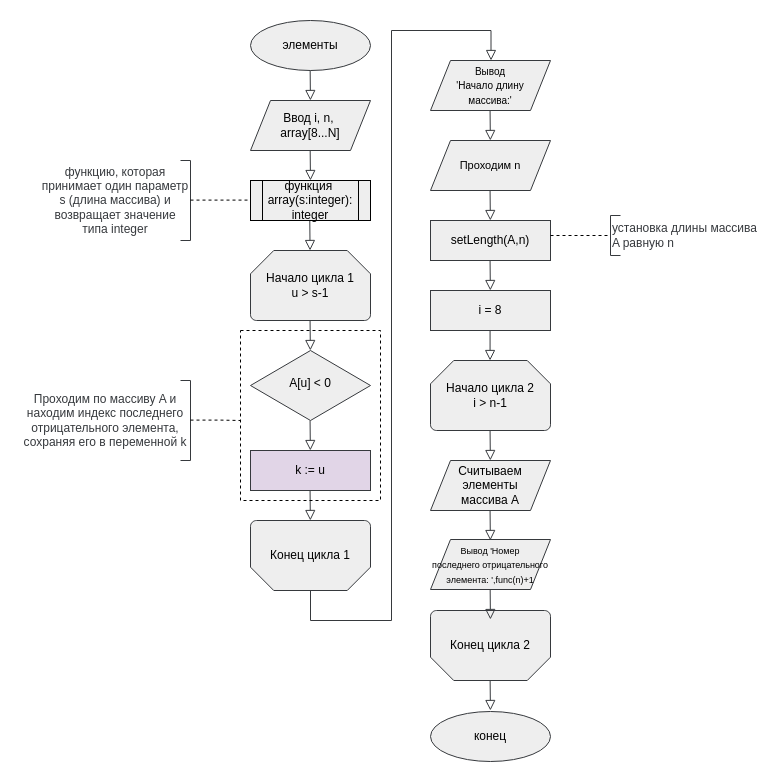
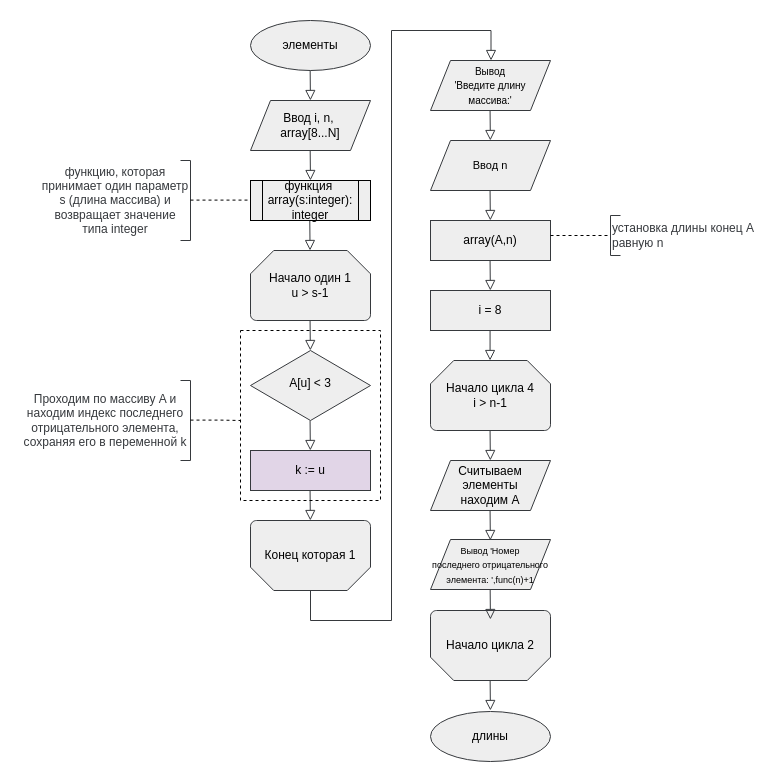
  <mxCell id="0" />
  <mxCell id="1" parent="0" />
  <mxCell id="2" value="элементы" style="ellipse;whiteSpace=wrap;html=1;strokeColor=#36393d;fillColor=#eeeeee;fontColor=#000000;" parent="1" vertex="1"><mxGeometry x="250" y="20" width="120" height="50" as="geometry" /></mxCell>
- <mxCell id="3" value="Начало цикла 1&lt;br&gt;u &amp;gt; s-1" style="strokeWidth=1;html=1;shape=mxgraph.flowchart.loop_limit;whiteSpace=wrap;strokeColor=#36393d;fillColor=#eeeeee;fontColor=#000000;" parent="1" vertex="1"><mxGeometry x="250" y="250" width="120" height="70" as="geometry" /></mxCell>
+ <mxCell id="3" value="Начало один 1&lt;br&gt;u &amp;gt; s-1" style="strokeWidth=1;html=1;shape=mxgraph.flowchart.loop_limit;whiteSpace=wrap;strokeColor=#36393d;fillColor=#eeeeee;fontColor=#000000;" parent="1" vertex="1"><mxGeometry x="250" y="250" width="120" height="70" as="geometry" /></mxCell>
  <mxCell id="4" value="Ввод i, n,&amp;nbsp;&lt;br&gt;array[8...N]" style="shape=parallelogram;perimeter=parallelogramPerimeter;whiteSpace=wrap;html=1;fixedSize=1;strokeColor=#36393d;fillColor=#eeeeee;fontColor=#000000;" parent="1" vertex="1"><mxGeometry x="250" y="100" width="120" height="50" as="geometry" /></mxCell>
  <mxCell id="5" value="" style="rounded=0;html=1;jettySize=auto;orthogonalLoop=1;fontSize=11;endArrow=block;endFill=0;endSize=8;strokeWidth=1;shadow=0;labelBackgroundColor=none;edgeStyle=orthogonalEdgeStyle;strokeColor=#36393d;fillColor=#eeeeee;fontColor=#000000;" parent="1" edge="1"><mxGeometry relative="1" as="geometry"><mxPoint x="309.66" y="70" as="sourcePoint" /><mxPoint x="309.93" y="100" as="targetPoint" /></mxGeometry></mxCell>
  <mxCell id="6" value="" style="rounded=0;html=1;jettySize=auto;orthogonalLoop=1;fontSize=11;endArrow=block;endFill=0;endSize=8;strokeWidth=1;shadow=0;labelBackgroundColor=none;edgeStyle=orthogonalEdgeStyle;strokeColor=#36393d;fillColor=#eeeeee;fontColor=#000000;" parent="1" edge="1"><mxGeometry relative="1" as="geometry"><mxPoint x="309.68" y="150" as="sourcePoint" /><mxPoint x="309.95" y="180" as="targetPoint" /></mxGeometry></mxCell>
  <mxCell id="7" value="" style="rounded=0;html=1;jettySize=auto;orthogonalLoop=1;fontSize=11;endArrow=block;endFill=0;endSize=8;strokeWidth=1;shadow=0;labelBackgroundColor=none;edgeStyle=orthogonalEdgeStyle;strokeColor=#36393d;fillColor=#eeeeee;fontColor=#000000;" parent="1" edge="1"><mxGeometry relative="1" as="geometry"><mxPoint x="309.29" y="220" as="sourcePoint" /><mxPoint x="309.56" y="250" as="targetPoint" /></mxGeometry></mxCell>
- <mxCell id="8" value="Конец цикла 1" style="strokeWidth=1;html=1;shape=mxgraph.flowchart.loop_limit;whiteSpace=wrap;strokeColor=#36393d;fillColor=#eeeeee;fontColor=#000000;direction=west;" parent="1" vertex="1"><mxGeometry x="250" y="520" width="120" height="70" as="geometry" /></mxCell>
- <mxCell id="9" value="конец" style="ellipse;whiteSpace=wrap;html=1;strokeColor=#36393d;fillColor=#eeeeee;fontColor=#000000;" parent="1" vertex="1"><mxGeometry x="430" y="711" width="120" height="50" as="geometry" /></mxCell>
- <mxCell id="10" value="&lt;div&gt;&lt;font style=&quot;font-size: 12px;&quot;&gt;setLength(A,n)&lt;/font&gt;&lt;/div&gt;" style="rounded=0;whiteSpace=wrap;html=1;strokeColor=#36393d;fillColor=#eeeeee;fontColor=#000000;" parent="1" vertex="1"><mxGeometry x="430" y="220" width="120" height="40" as="geometry" /></mxCell>
+ <mxCell id="8" value="Конец которая 1" style="strokeWidth=1;html=1;shape=mxgraph.flowchart.loop_limit;whiteSpace=wrap;strokeColor=#36393d;fillColor=#eeeeee;fontColor=#000000;direction=west;" parent="1" vertex="1"><mxGeometry x="250" y="520" width="120" height="70" as="geometry" /></mxCell>
+ <mxCell id="9" value="длины" style="ellipse;whiteSpace=wrap;html=1;strokeColor=#36393d;fillColor=#eeeeee;fontColor=#000000;" parent="1" vertex="1"><mxGeometry x="430" y="711" width="120" height="50" as="geometry" /></mxCell>
+ <mxCell id="10" value="&lt;div&gt;&lt;font style=&quot;font-size: 12px;&quot;&gt;array(A,n)&lt;/font&gt;&lt;/div&gt;" style="rounded=0;whiteSpace=wrap;html=1;strokeColor=#36393d;fillColor=#eeeeee;fontColor=#000000;" parent="1" vertex="1"><mxGeometry x="430" y="220" width="120" height="40" as="geometry" /></mxCell>
  <mxCell id="11" value="&lt;font style=&quot;&quot;&gt;&lt;font style=&quot;&quot;&gt;&lt;font style=&quot;font-size: 9px;&quot;&gt;Вывод&amp;nbsp;&lt;/font&gt;&lt;/font&gt;&lt;font style=&quot;font-size: 9px;&quot;&gt;'Номер &lt;br&gt;последнего отрицательного элемента: ',func(n)+1&lt;/font&gt;&lt;/font&gt;" style="shape=parallelogram;perimeter=parallelogramPerimeter;whiteSpace=wrap;html=1;fixedSize=1;strokeColor=#36393d;fillColor=#eeeeee;fontColor=#000000;" parent="1" vertex="1"><mxGeometry x="430" y="539" width="120" height="50" as="geometry" /></mxCell>
  <mxCell id="12" value="" style="rounded=0;html=1;jettySize=auto;orthogonalLoop=1;fontSize=11;endArrow=block;endFill=0;endSize=8;strokeWidth=1;shadow=0;labelBackgroundColor=none;edgeStyle=orthogonalEdgeStyle;strokeColor=#36393d;fillColor=#eeeeee;fontColor=#000000;" parent="1" edge="1"><mxGeometry relative="1" as="geometry"><mxPoint x="489.57" y="330" as="sourcePoint" /><mxPoint x="489.57" y="360" as="targetPoint" /></mxGeometry></mxCell>
- <mxCell id="13" value="&lt;font style=&quot;font-size: 10px;&quot;&gt;Вывод &lt;br&gt;'Начало длину &lt;br&gt;массива:'&lt;/font&gt;" style="shape=parallelogram;perimeter=parallelogramPerimeter;whiteSpace=wrap;html=1;fixedSize=1;strokeColor=#36393d;fillColor=#eeeeee;fontColor=#000000;" parent="1" vertex="1"><mxGeometry x="430" y="60" width="120" height="50" as="geometry" /></mxCell>
+ <mxCell id="13" value="&lt;font style=&quot;font-size: 10px;&quot;&gt;Вывод &lt;br&gt;'Введите длину &lt;br&gt;массива:'&lt;/font&gt;" style="shape=parallelogram;perimeter=parallelogramPerimeter;whiteSpace=wrap;html=1;fixedSize=1;strokeColor=#36393d;fillColor=#eeeeee;fontColor=#000000;" parent="1" vertex="1"><mxGeometry x="430" y="60" width="120" height="50" as="geometry" /></mxCell>
  <mxCell id="14" value="" style="rounded=0;html=1;jettySize=auto;orthogonalLoop=1;fontSize=11;endArrow=block;endFill=0;endSize=8;strokeWidth=1;shadow=0;labelBackgroundColor=none;edgeStyle=orthogonalEdgeStyle;strokeColor=#36393d;fillColor=#eeeeee;fontColor=#000000;" parent="1" edge="1"><mxGeometry relative="1" as="geometry"><mxPoint x="309.57" y="490" as="sourcePoint" /><mxPoint x="309.84" y="520" as="targetPoint" /></mxGeometry></mxCell>
  <mxCell id="15" value="" style="rounded=0;html=1;jettySize=auto;orthogonalLoop=1;fontSize=11;endArrow=block;endFill=0;endSize=8;strokeWidth=1;shadow=0;labelBackgroundColor=none;edgeStyle=orthogonalEdgeStyle;strokeColor=#36393d;fillColor=#eeeeee;fontColor=#000000;exitX=0.5;exitY=0;exitDx=0;exitDy=0;exitPerimeter=0;" parent="1" source="8" edge="1"><mxGeometry relative="1" as="geometry"><mxPoint x="310" y="740" as="sourcePoint" /><mxPoint x="490.5" y="60" as="targetPoint" /><Array as="points"><mxPoint x="310" y="620" /><mxPoint x="391" y="620" /><mxPoint x="391" y="30" /><mxPoint x="491" y="30" /></Array></mxGeometry></mxCell>
  <mxCell id="16" value="" style="rounded=0;html=1;jettySize=auto;orthogonalLoop=1;fontSize=11;endArrow=block;endFill=0;endSize=8;strokeWidth=1;shadow=0;labelBackgroundColor=none;edgeStyle=orthogonalEdgeStyle;strokeColor=#36393d;fillColor=#eeeeee;fontColor=#000000;" parent="1" edge="1"><mxGeometry relative="1" as="geometry"><mxPoint x="489.57" y="190" as="sourcePoint" /><mxPoint x="489.84" y="220" as="targetPoint" /></mxGeometry></mxCell>
  <mxCell id="17" value="" style="rounded=0;html=1;jettySize=auto;orthogonalLoop=1;fontSize=11;endArrow=block;endFill=0;endSize=8;strokeWidth=1;shadow=0;labelBackgroundColor=none;edgeStyle=orthogonalEdgeStyle;strokeColor=#36393d;fillColor=#eeeeee;fontColor=#000000;" parent="1" edge="1"><mxGeometry relative="1" as="geometry"><mxPoint x="489.57" y="260" as="sourcePoint" /><mxPoint x="489.84" y="290" as="targetPoint" /></mxGeometry></mxCell>
  <mxCell id="18" value="функция&amp;nbsp;&lt;br&gt;array(s:integer):&lt;br&gt;integer" style="shape=process;whiteSpace=wrap;html=1;backgroundOutline=1;fillColor=#eeeeee;" parent="1" vertex="1"><mxGeometry x="250" y="180" width="120" height="40" as="geometry" /></mxCell>
  <mxCell id="19" value="" style="rounded=0;html=1;jettySize=auto;orthogonalLoop=1;fontSize=11;endArrow=block;endFill=0;endSize=8;strokeWidth=1;shadow=0;labelBackgroundColor=none;edgeStyle=orthogonalEdgeStyle;strokeColor=#36393d;fillColor=#eeeeee;fontColor=#000000;" parent="1" edge="1"><mxGeometry relative="1" as="geometry"><mxPoint x="489.57" y="110" as="sourcePoint" /><mxPoint x="489.84" y="140" as="targetPoint" /></mxGeometry></mxCell>
  <mxCell id="20" value="k := u" style="rounded=0;whiteSpace=wrap;html=1;strokeColor=#36393d;fillColor=#e1d5e7;fontColor=#000000;" parent="1" vertex="1"><mxGeometry x="250" y="450" width="120" height="40" as="geometry" /></mxCell>
  <mxCell id="21" value="" style="rounded=0;html=1;jettySize=auto;orthogonalLoop=1;fontSize=11;endArrow=block;endFill=0;endSize=8;strokeWidth=1;shadow=0;labelBackgroundColor=none;edgeStyle=orthogonalEdgeStyle;strokeColor=#36393d;fillColor=#eeeeee;fontColor=#000000;" parent="1" edge="1"><mxGeometry relative="1" as="geometry"><mxPoint x="309.57" y="420" as="sourcePoint" /><mxPoint x="309.84" y="450" as="targetPoint" /></mxGeometry></mxCell>
  <mxCell id="22" value="" style="rounded=0;html=1;jettySize=auto;orthogonalLoop=1;fontSize=11;endArrow=block;endFill=0;endSize=8;strokeWidth=1;shadow=0;labelBackgroundColor=none;edgeStyle=orthogonalEdgeStyle;strokeColor=#36393d;fillColor=#eeeeee;fontColor=#000000;" parent="1" edge="1"><mxGeometry relative="1" as="geometry"><mxPoint x="309.57" y="320" as="sourcePoint" /><mxPoint x="309.84" y="350" as="targetPoint" /></mxGeometry></mxCell>
  <mxCell id="23" value="" style="strokeWidth=1;html=1;shape=mxgraph.flowchart.annotation_1;align=left;pointerEvents=1;direction=east;strokeColor=#36393d;rotation=-180;" parent="1" vertex="1"><mxGeometry x="180" y="160" width="10" height="80" as="geometry" /></mxCell>
  <mxCell id="24" value="функцию, которая принимает один параметр s (длина массива) и возвращает значение типа integer" style="text;html=1;strokeColor=none;fillColor=none;align=center;verticalAlign=middle;whiteSpace=wrap;rounded=0;fontColor=#36393d;" parent="1" vertex="1"><mxGeometry x="40" y="185" width="150" height="30" as="geometry" /></mxCell>
  <mxCell id="25" value="" style="endArrow=none;dashed=1;html=1;rounded=0;exitX=1;exitY=0.5;exitDx=0;exitDy=0;entryX=0;entryY=0.5;entryDx=0;entryDy=0;" parent="1" edge="1"><mxGeometry width="50" height="50" relative="1" as="geometry"><mxPoint x="190" y="199.6" as="sourcePoint" /><mxPoint x="250" y="199.6" as="targetPoint" /><Array as="points"><mxPoint x="220" y="199.6" /></Array></mxGeometry></mxCell>
  <mxCell id="26" value="" style="strokeWidth=1;html=1;shape=mxgraph.flowchart.annotation_1;align=left;pointerEvents=1;direction=east;strokeColor=#36393d;" parent="1" vertex="1"><mxGeometry x="610" y="215" width="10" height="40" as="geometry" /></mxCell>
- <mxCell id="27" value="установка длины массива A равную n" style="text;html=1;strokeColor=none;fillColor=none;align=left;verticalAlign=middle;whiteSpace=wrap;rounded=0;fontColor=#36393d;" parent="1" vertex="1"><mxGeometry x="610" y="220" width="150" height="30" as="geometry" /></mxCell>
+ <mxCell id="27" value="установка длины конец A равную n" style="text;html=1;strokeColor=none;fillColor=none;align=left;verticalAlign=middle;whiteSpace=wrap;rounded=0;fontColor=#36393d;" parent="1" vertex="1"><mxGeometry x="610" y="220" width="150" height="30" as="geometry" /></mxCell>
  <mxCell id="28" value="" style="endArrow=none;dashed=1;html=1;rounded=0;exitX=1;exitY=0.5;exitDx=0;exitDy=0;entryX=0;entryY=0.5;entryDx=0;entryDy=0;" parent="1" target="27" edge="1"><mxGeometry width="50" height="50" relative="1" as="geometry"><mxPoint x="550" y="235" as="sourcePoint" /><mxPoint x="720" y="285" as="targetPoint" /></mxGeometry></mxCell>
- <mxCell id="29" value="&lt;font style=&quot;&quot;&gt;&lt;font style=&quot;font-size: 12px;&quot;&gt;A[u] &amp;lt; 0&lt;/font&gt;&lt;br&gt;&lt;/font&gt;" style="rhombus;whiteSpace=wrap;html=1;shadow=0;fontFamily=Helvetica;fontSize=12;align=center;strokeWidth=1;spacing=6;spacingTop=-4;strokeColor=#36393d;fillColor=#eeeeee;fontColor=#000000;" parent="1" vertex="1"><mxGeometry x="250" y="350" width="120" height="70" as="geometry" /></mxCell>
- <mxCell id="30" value="&lt;span style=&quot;font-size: 11px;&quot;&gt;Проходим n&lt;/span&gt;" style="shape=parallelogram;perimeter=parallelogramPerimeter;whiteSpace=wrap;html=1;fixedSize=1;strokeColor=#36393d;fillColor=#eeeeee;fontColor=#000000;" parent="1" vertex="1"><mxGeometry x="430" y="140" width="120" height="50" as="geometry" /></mxCell>
- <mxCell id="31" value="Начало цикла 2&lt;br&gt;i &amp;gt; n-1" style="strokeWidth=1;html=1;shape=mxgraph.flowchart.loop_limit;whiteSpace=wrap;strokeColor=#36393d;fillColor=#eeeeee;fontColor=#000000;" parent="1" vertex="1"><mxGeometry x="430" y="360" width="120" height="70" as="geometry" /></mxCell>
- <mxCell id="32" value="&lt;font style=&quot;&quot;&gt;Считываем элементы &lt;br&gt;массива A&lt;br&gt;&lt;/font&gt;" style="shape=parallelogram;perimeter=parallelogramPerimeter;whiteSpace=wrap;html=1;fixedSize=1;strokeColor=#36393d;fillColor=#eeeeee;fontColor=#000000;" parent="1" vertex="1"><mxGeometry x="430" y="460" width="120" height="50" as="geometry" /></mxCell>
+ <mxCell id="29" value="&lt;font style=&quot;&quot;&gt;&lt;font style=&quot;font-size: 12px;&quot;&gt;A[u] &amp;lt; 3&lt;/font&gt;&lt;br&gt;&lt;/font&gt;" style="rhombus;whiteSpace=wrap;html=1;shadow=0;fontFamily=Helvetica;fontSize=12;align=center;strokeWidth=1;spacing=6;spacingTop=-4;strokeColor=#36393d;fillColor=#eeeeee;fontColor=#000000;" parent="1" vertex="1"><mxGeometry x="250" y="350" width="120" height="70" as="geometry" /></mxCell>
+ <mxCell id="30" value="&lt;span style=&quot;font-size: 11px;&quot;&gt;Ввод n&lt;/span&gt;" style="shape=parallelogram;perimeter=parallelogramPerimeter;whiteSpace=wrap;html=1;fixedSize=1;strokeColor=#36393d;fillColor=#eeeeee;fontColor=#000000;" parent="1" vertex="1"><mxGeometry x="430" y="140" width="120" height="50" as="geometry" /></mxCell>
+ <mxCell id="31" value="Начало цикла 4&lt;br&gt;i &amp;gt; n-1" style="strokeWidth=1;html=1;shape=mxgraph.flowchart.loop_limit;whiteSpace=wrap;strokeColor=#36393d;fillColor=#eeeeee;fontColor=#000000;" parent="1" vertex="1"><mxGeometry x="430" y="360" width="120" height="70" as="geometry" /></mxCell>
+ <mxCell id="32" value="&lt;font style=&quot;&quot;&gt;Считываем элементы &lt;br&gt;находим A&lt;br&gt;&lt;/font&gt;" style="shape=parallelogram;perimeter=parallelogramPerimeter;whiteSpace=wrap;html=1;fixedSize=1;strokeColor=#36393d;fillColor=#eeeeee;fontColor=#000000;" parent="1" vertex="1"><mxGeometry x="430" y="460" width="120" height="50" as="geometry" /></mxCell>
  <mxCell id="33" value="" style="rounded=0;html=1;jettySize=auto;orthogonalLoop=1;fontSize=11;endArrow=block;endFill=0;endSize=8;strokeWidth=1;shadow=0;labelBackgroundColor=none;edgeStyle=orthogonalEdgeStyle;strokeColor=#36393d;fillColor=#eeeeee;fontColor=#000000;" parent="1" edge="1"><mxGeometry relative="1" as="geometry"><mxPoint x="489.57" y="510" as="sourcePoint" /><mxPoint x="489.84" y="540" as="targetPoint" /></mxGeometry></mxCell>
  <mxCell id="34" value="" style="rounded=0;html=1;jettySize=auto;orthogonalLoop=1;fontSize=11;endArrow=block;endFill=0;endSize=8;strokeWidth=1;shadow=0;labelBackgroundColor=none;edgeStyle=orthogonalEdgeStyle;strokeColor=#36393d;fillColor=#eeeeee;fontColor=#000000;" parent="1" edge="1"><mxGeometry relative="1" as="geometry"><mxPoint x="489.57" y="430" as="sourcePoint" /><mxPoint x="489.84" y="460" as="targetPoint" /></mxGeometry></mxCell>
  <mxCell id="35" value="&lt;div&gt;i = 8&lt;/div&gt;" style="rounded=0;whiteSpace=wrap;html=1;strokeColor=#36393d;fillColor=#eeeeee;fontColor=#000000;" parent="1" vertex="1"><mxGeometry x="430" y="290" width="120" height="40" as="geometry" /></mxCell>
  <mxCell id="36" value="" style="rounded=0;html=1;jettySize=auto;orthogonalLoop=1;fontSize=11;endArrow=block;endFill=0;endSize=8;strokeWidth=1;shadow=0;labelBackgroundColor=none;edgeStyle=orthogonalEdgeStyle;strokeColor=#36393d;fillColor=#eeeeee;fontColor=#000000;" parent="1" edge="1"><mxGeometry relative="1" as="geometry"><mxPoint x="489.64" y="680" as="sourcePoint" /><mxPoint x="489.91" y="710" as="targetPoint" /></mxGeometry></mxCell>
  <mxCell id="37" value="" style="rounded=0;whiteSpace=wrap;html=1;fillColor=none;dashed=1;" parent="1" vertex="1"><mxGeometry x="240" y="330" width="140" height="170" as="geometry" /></mxCell>
  <mxCell id="38" value="" style="strokeWidth=1;html=1;shape=mxgraph.flowchart.annotation_1;align=left;pointerEvents=1;direction=east;strokeColor=#36393d;rotation=-180;" parent="1" vertex="1"><mxGeometry x="180" y="380" width="10" height="80" as="geometry" /></mxCell>
  <mxCell id="39" value="Проходим по массиву A и находим индекс последнего отрицательного элемента, сохраняя его в переменной k" style="text;html=1;strokeColor=none;fillColor=none;align=center;verticalAlign=middle;whiteSpace=wrap;rounded=0;fontColor=#36393d;" parent="1" vertex="1"><mxGeometry x="20" y="405" width="170" height="30" as="geometry" /></mxCell>
  <mxCell id="40" value="" style="endArrow=none;dashed=1;html=1;rounded=0;exitX=1;exitY=0.5;exitDx=0;exitDy=0;" parent="1" edge="1"><mxGeometry width="50" height="50" relative="1" as="geometry"><mxPoint x="190" y="419.6" as="sourcePoint" /><mxPoint x="240" y="420" as="targetPoint" /><Array as="points"><mxPoint x="220" y="419.6" /></Array></mxGeometry></mxCell>
- <mxCell id="41" value="Конец цикла 2" style="strokeWidth=1;html=1;shape=mxgraph.flowchart.loop_limit;whiteSpace=wrap;strokeColor=#36393d;fillColor=#eeeeee;fontColor=#000000;direction=west;" vertex="1" parent="1"><mxGeometry x="430" y="610" width="120" height="70" as="geometry" /></mxCell>
+ <mxCell id="41" value="Начало цикла 2" style="strokeWidth=1;html=1;shape=mxgraph.flowchart.loop_limit;whiteSpace=wrap;strokeColor=#36393d;fillColor=#eeeeee;fontColor=#000000;direction=west;" vertex="1" parent="1"><mxGeometry x="430" y="610" width="120" height="70" as="geometry" /></mxCell>
  <mxCell id="42" value="" style="rounded=0;html=1;jettySize=auto;orthogonalLoop=1;fontSize=11;endArrow=block;endFill=0;endSize=8;strokeWidth=1;shadow=0;labelBackgroundColor=none;edgeStyle=orthogonalEdgeStyle;strokeColor=#36393d;fillColor=#eeeeee;fontColor=#000000;" edge="1" parent="1"><mxGeometry relative="1" as="geometry"><mxPoint x="489.66" y="589" as="sourcePoint" /><mxPoint x="489.93" y="619" as="targetPoint" /></mxGeometry></mxCell>
